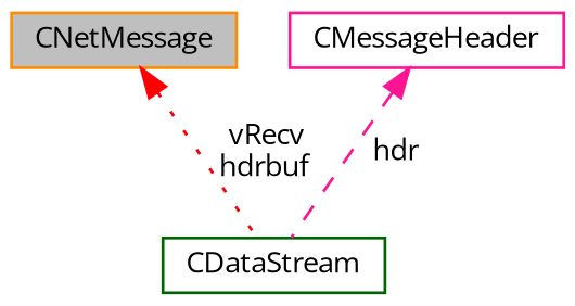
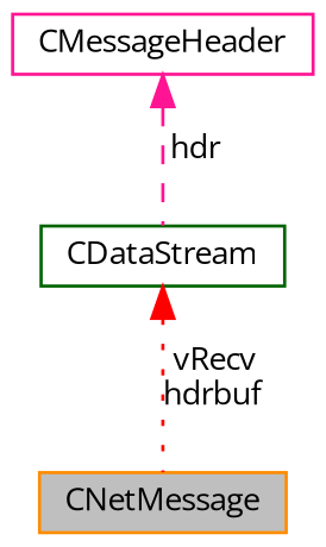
  digraph {
    fontname="Open Sans"
    node [fillcolor=white fontname="Open Sans" fontsize=10 shape=record style=filled]
    edge [dir=back fontname="Open Sans" fontsize=10 labelfontname=Helvetica labelfontsize=10]
    n1 [color=darkorange fillcolor=grey75 fontcolor=black height=0.2 label=CNetMessage width=0.4]
    n2 [color=darkgreen height=0.2 label=CDataStream width=0.4]
    n3 [color=deeppink height=0.2 label=CMessageHeader width=0.4]
-   n1 -> n2 [color=red label=" vRecv\nhdrbuf" style=dotted]
+   n2 -> n1 [color=red label=" vRecv\nhdrbuf" style=dotted]
    n3 -> n2 [color=deeppink label=" hdr" style=dashed]
  }
